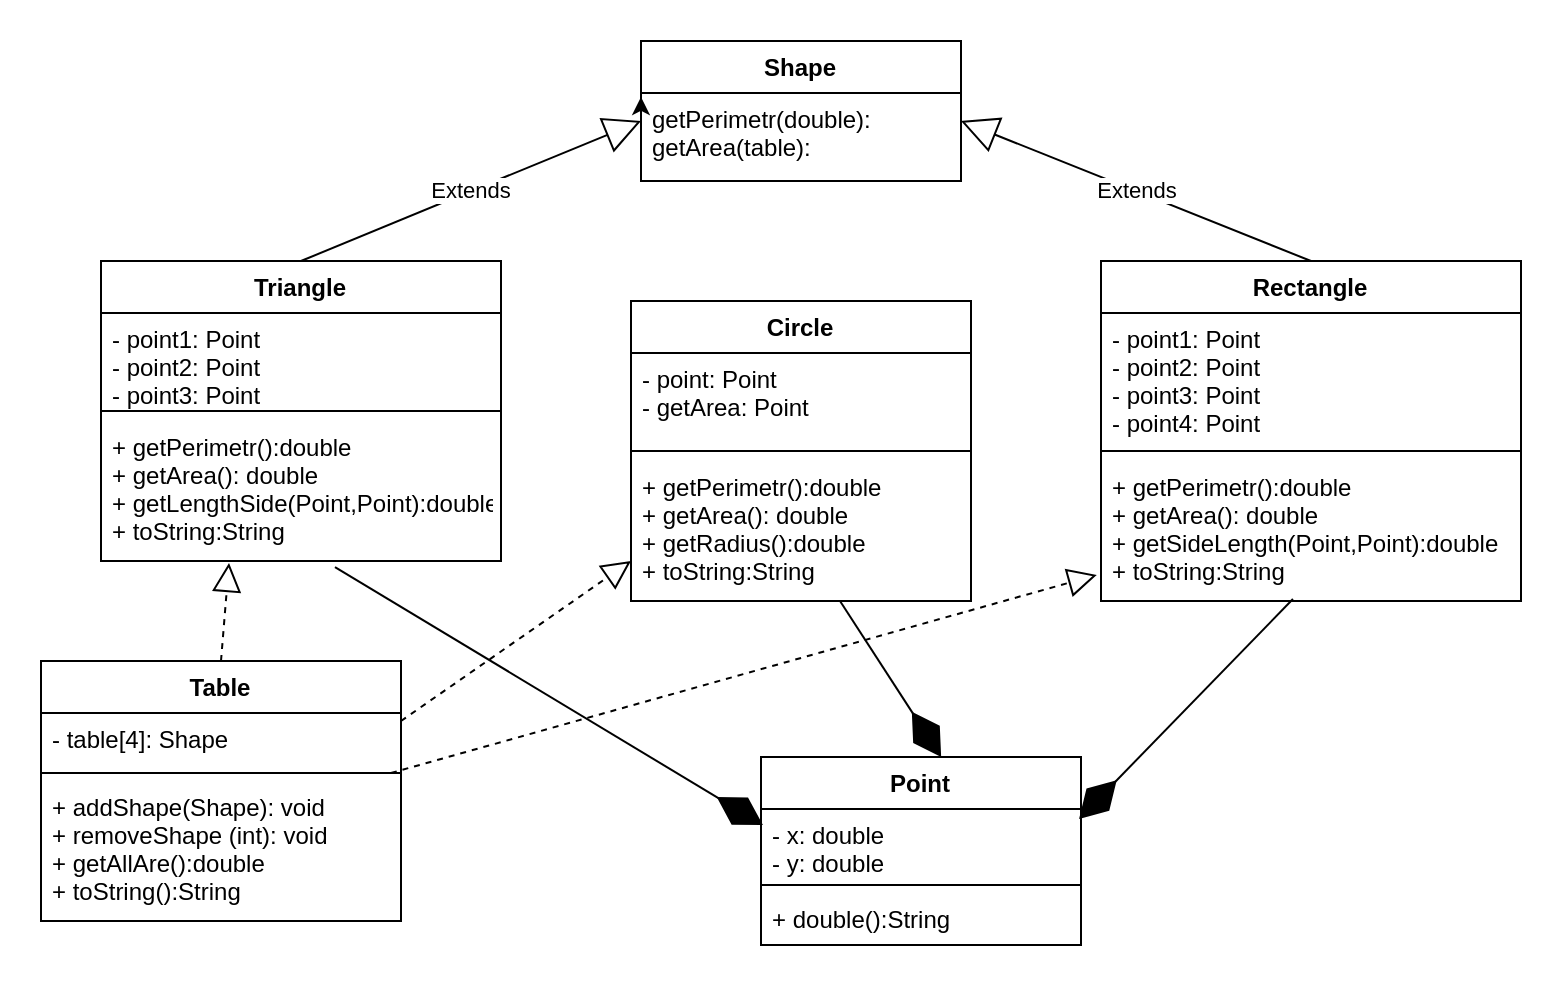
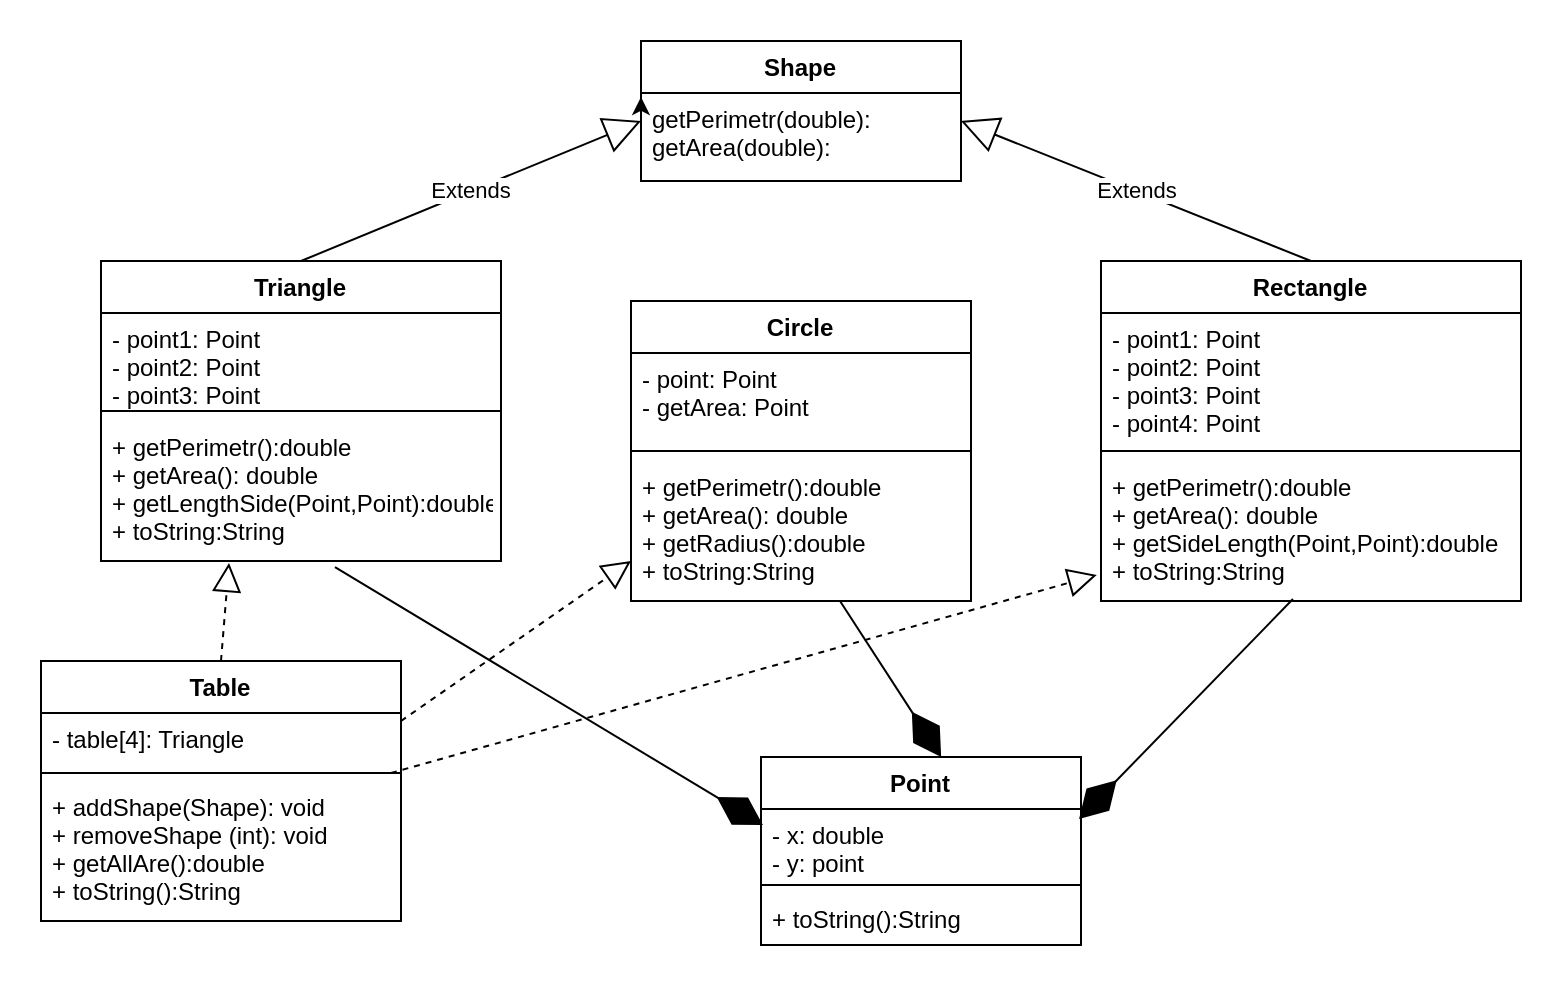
  <mxCell id="0" />
  <mxCell id="1" parent="0" />
  <mxCell id="2" value="Triangle" style="swimlane;fontStyle=1;align=center;verticalAlign=top;childLayout=stackLayout;horizontal=1;startSize=26;horizontalStack=0;resizeParent=1;resizeParentMax=0;resizeLast=0;collapsible=1;marginBottom=0;" vertex="1" parent="1"><mxGeometry x="50" y="130" width="200" height="150" as="geometry" /></mxCell>
  <mxCell id="3" value="- point1: Point&#10;- point2: Point&#10;- point3: Point" style="text;strokeColor=none;fillColor=none;align=left;verticalAlign=top;spacingLeft=4;spacingRight=4;overflow=hidden;rotatable=0;points=[[0,0.5],[1,0.5]];portConstraint=eastwest;" vertex="1" parent="2"><mxGeometry y="26" width="200" height="44" as="geometry" /></mxCell>
  <mxCell id="4" value="" style="line;strokeWidth=1;fillColor=none;align=left;verticalAlign=middle;spacingTop=-1;spacingLeft=3;spacingRight=3;rotatable=0;labelPosition=right;points=[];portConstraint=eastwest;" vertex="1" parent="2"><mxGeometry y="70" width="200" height="10" as="geometry" /></mxCell>
  <mxCell id="5" value="+ getPerimetr():double&#10;+ getArea(): double&#10;+ getLengthSide(Point,Point):double&#10;+ toString:String" style="text;strokeColor=none;fillColor=none;align=left;verticalAlign=top;spacingLeft=4;spacingRight=4;overflow=hidden;rotatable=0;points=[[0,0.5],[1,0.5]];portConstraint=eastwest;" vertex="1" parent="2"><mxGeometry y="80" width="200" height="70" as="geometry" /></mxCell>
  <mxCell id="6" value="Rectangle" style="swimlane;fontStyle=1;align=center;verticalAlign=top;childLayout=stackLayout;horizontal=1;startSize=26;horizontalStack=0;resizeParent=1;resizeParentMax=0;resizeLast=0;collapsible=1;marginBottom=0;" vertex="1" parent="1"><mxGeometry x="550" y="130" width="210" height="170" as="geometry"><mxRectangle x="250" y="120" width="90" height="26" as="alternateBounds" /></mxGeometry></mxCell>
  <mxCell id="7" value="- point1: Point&#10;- point2: Point&#10;- point3: Point&#10;- point4: Point&#10;" style="text;strokeColor=none;fillColor=none;align=left;verticalAlign=top;spacingLeft=4;spacingRight=4;overflow=hidden;rotatable=0;points=[[0,0.5],[1,0.5]];portConstraint=eastwest;" vertex="1" parent="6"><mxGeometry y="26" width="210" height="64" as="geometry" /></mxCell>
  <mxCell id="8" value="" style="line;strokeWidth=1;fillColor=none;align=left;verticalAlign=middle;spacingTop=-1;spacingLeft=3;spacingRight=3;rotatable=0;labelPosition=right;points=[];portConstraint=eastwest;" vertex="1" parent="6"><mxGeometry y="90" width="210" height="10" as="geometry" /></mxCell>
  <mxCell id="9" value="+ getPerimetr():double&#10;+ getArea(): double&#10;+ getSideLength(Point,Point):double&#10;+ toString:String" style="text;strokeColor=none;fillColor=none;align=left;verticalAlign=top;spacingLeft=4;spacingRight=4;overflow=hidden;rotatable=0;points=[[0,0.5],[1,0.5]];portConstraint=eastwest;" vertex="1" parent="6"><mxGeometry y="100" width="210" height="70" as="geometry" /></mxCell>
  <mxCell id="10" value="Shape" style="swimlane;fontStyle=1;align=center;verticalAlign=top;childLayout=stackLayout;horizontal=1;startSize=26;horizontalStack=0;resizeParent=1;resizeParentMax=0;resizeLast=0;collapsible=1;marginBottom=0;" vertex="1" parent="1"><mxGeometry x="320" y="20" width="160" height="70" as="geometry" /></mxCell>
  <mxCell id="11" value="Extends" style="endArrow=block;endSize=16;endFill=0;html=1;exitX=0.5;exitY=0;exitDx=0;exitDy=0;" edge="1" parent="10" source="2"><mxGeometry width="160" relative="1" as="geometry"><mxPoint x="-150" y="40" as="sourcePoint" /><mxPoint y="40" as="targetPoint" /></mxGeometry></mxCell>
  <mxCell id="12" value="Extends" style="endArrow=block;endSize=16;endFill=0;html=1;exitX=0.5;exitY=0;exitDx=0;exitDy=0;" edge="1" parent="10" source="6"><mxGeometry width="160" relative="1" as="geometry"><mxPoint x="430" y="100" as="sourcePoint" /><mxPoint x="160" y="40" as="targetPoint" /></mxGeometry></mxCell>
- <mxCell id="13" value="getPerimetr(double):&#10;getArea(table):" style="text;strokeColor=none;fillColor=none;align=left;verticalAlign=top;spacingLeft=4;spacingRight=4;overflow=hidden;rotatable=0;points=[[0,0.5],[1,0.5]];portConstraint=eastwest;" vertex="1" parent="10"><mxGeometry y="26" width="160" height="44" as="geometry" /></mxCell>
+ <mxCell id="13" value="getPerimetr(double):&#10;getArea(double):" style="text;strokeColor=none;fillColor=none;align=left;verticalAlign=top;spacingLeft=4;spacingRight=4;overflow=hidden;rotatable=0;points=[[0,0.5],[1,0.5]];portConstraint=eastwest;" vertex="1" parent="10"><mxGeometry y="26" width="160" height="44" as="geometry" /></mxCell>
  <mxCell id="14" style="edgeStyle=orthogonalEdgeStyle;rounded=0;orthogonalLoop=1;jettySize=auto;html=1;exitX=0;exitY=0.5;exitDx=0;exitDy=0;entryX=0;entryY=0.045;entryDx=0;entryDy=0;entryPerimeter=0;" edge="1" parent="10" source="13" target="13"><mxGeometry relative="1" as="geometry" /></mxCell>
  <mxCell id="15" value="Circle" style="swimlane;fontStyle=1;align=center;verticalAlign=top;childLayout=stackLayout;horizontal=1;startSize=26;horizontalStack=0;resizeParent=1;resizeParentMax=0;resizeLast=0;collapsible=1;marginBottom=0;" vertex="1" parent="1"><mxGeometry x="315" y="150" width="170" height="150" as="geometry" /></mxCell>
  <mxCell id="16" value="- point: Point&#10;- getArea: Point&#10;" style="text;strokeColor=none;fillColor=none;align=left;verticalAlign=top;spacingLeft=4;spacingRight=4;overflow=hidden;rotatable=0;points=[[0,0.5],[1,0.5]];portConstraint=eastwest;" vertex="1" parent="15"><mxGeometry y="26" width="170" height="44" as="geometry" /></mxCell>
  <mxCell id="17" value="" style="line;strokeWidth=1;fillColor=none;align=left;verticalAlign=middle;spacingTop=-1;spacingLeft=3;spacingRight=3;rotatable=0;labelPosition=right;points=[];portConstraint=eastwest;" vertex="1" parent="15"><mxGeometry y="70" width="170" height="10" as="geometry" /></mxCell>
  <mxCell id="18" value="+ getPerimetr():double&#10;+ getArea(): double&#10;+ getRadius():double&#10;+ toString:String" style="text;strokeColor=none;fillColor=none;align=left;verticalAlign=top;spacingLeft=4;spacingRight=4;overflow=hidden;rotatable=0;points=[[0,0.5],[1,0.5]];portConstraint=eastwest;" vertex="1" parent="15"><mxGeometry y="80" width="170" height="70" as="geometry" /></mxCell>
  <mxCell id="19" value="" style="endArrow=diamondThin;endFill=1;endSize=24;html=1;exitX=0.585;exitY=1.043;exitDx=0;exitDy=0;exitPerimeter=0;entryX=0.006;entryY=0.235;entryDx=0;entryDy=0;entryPerimeter=0;" edge="1" parent="1" source="5" target="23"><mxGeometry width="160" relative="1" as="geometry"><mxPoint x="210" y="320" as="sourcePoint" /><mxPoint x="310" y="370" as="targetPoint" /></mxGeometry></mxCell>
  <mxCell id="20" value="" style="endArrow=diamondThin;endFill=1;endSize=24;html=1;exitX=0.457;exitY=0.986;exitDx=0;exitDy=0;exitPerimeter=0;entryX=0.994;entryY=0.147;entryDx=0;entryDy=0;entryPerimeter=0;" edge="1" parent="1" source="9" target="23"><mxGeometry width="160" relative="1" as="geometry"><mxPoint x="550" y="370" as="sourcePoint" /><mxPoint x="710" y="370" as="targetPoint" /></mxGeometry></mxCell>
  <mxCell id="21" value="" style="endArrow=diamondThin;endFill=1;endSize=24;html=1;entryX=0.563;entryY=0;entryDx=0;entryDy=0;entryPerimeter=0;" edge="1" parent="1" target="22"><mxGeometry width="160" relative="1" as="geometry"><mxPoint x="419.5" y="300" as="sourcePoint" /><mxPoint x="550" y="358" as="targetPoint" /></mxGeometry></mxCell>
  <mxCell id="22" value="Point&#10;" style="swimlane;fontStyle=1;align=center;verticalAlign=top;childLayout=stackLayout;horizontal=1;startSize=26;horizontalStack=0;resizeParent=1;resizeParentMax=0;resizeLast=0;collapsible=1;marginBottom=0;" vertex="1" parent="1"><mxGeometry x="380" y="378" width="160" height="94" as="geometry" /></mxCell>
- <mxCell id="23" value="- x: double&#10;- y: double " style="text;strokeColor=none;fillColor=none;align=left;verticalAlign=top;spacingLeft=4;spacingRight=4;overflow=hidden;rotatable=0;points=[[0,0.5],[1,0.5]];portConstraint=eastwest;" vertex="1" parent="22"><mxGeometry y="26" width="160" height="34" as="geometry" /></mxCell>
+ <mxCell id="23" value="- x: double&#10;- y: point " style="text;strokeColor=none;fillColor=none;align=left;verticalAlign=top;spacingLeft=4;spacingRight=4;overflow=hidden;rotatable=0;points=[[0,0.5],[1,0.5]];portConstraint=eastwest;" vertex="1" parent="22"><mxGeometry y="26" width="160" height="34" as="geometry" /></mxCell>
  <mxCell id="24" value="" style="line;strokeWidth=1;fillColor=none;align=left;verticalAlign=middle;spacingTop=-1;spacingLeft=3;spacingRight=3;rotatable=0;labelPosition=right;points=[];portConstraint=eastwest;" vertex="1" parent="22"><mxGeometry y="60" width="160" height="8" as="geometry" /></mxCell>
- <mxCell id="25" value="+ double():String" style="text;strokeColor=none;fillColor=none;align=left;verticalAlign=top;spacingLeft=4;spacingRight=4;overflow=hidden;rotatable=0;points=[[0,0.5],[1,0.5]];portConstraint=eastwest;" vertex="1" parent="22"><mxGeometry y="68" width="160" height="26" as="geometry" /></mxCell>
+ <mxCell id="25" value="+ toString():String" style="text;strokeColor=none;fillColor=none;align=left;verticalAlign=top;spacingLeft=4;spacingRight=4;overflow=hidden;rotatable=0;points=[[0,0.5],[1,0.5]];portConstraint=eastwest;" vertex="1" parent="22"><mxGeometry y="68" width="160" height="26" as="geometry" /></mxCell>
  <mxCell id="26" value="" style="endArrow=block;dashed=1;endFill=0;endSize=12;html=1;entryX=0.32;entryY=1.014;entryDx=0;entryDy=0;entryPerimeter=0;exitX=0.5;exitY=0;exitDx=0;exitDy=0;" edge="1" parent="1" source="29" target="5"><mxGeometry width="160" relative="1" as="geometry"><mxPoint x="0" y="320" as="sourcePoint" /><mxPoint x="160" y="320" as="targetPoint" /></mxGeometry></mxCell>
  <mxCell id="27" value="" style="endArrow=block;dashed=1;endFill=0;endSize=12;html=1;entryX=-0.01;entryY=0.814;entryDx=0;entryDy=0;entryPerimeter=0;exitX=0.972;exitY=-0.057;exitDx=0;exitDy=0;exitPerimeter=0;" edge="1" parent="1" source="32" target="9"><mxGeometry width="160" relative="1" as="geometry"><mxPoint x="230" y="350" as="sourcePoint" /><mxPoint x="390" y="350" as="targetPoint" /></mxGeometry></mxCell>
  <mxCell id="28" value="" style="endArrow=block;dashed=1;endFill=0;endSize=12;html=1;" edge="1" parent="1"><mxGeometry width="160" relative="1" as="geometry"><mxPoint x="200" y="360" as="sourcePoint" /><mxPoint x="315" y="280" as="targetPoint" /></mxGeometry></mxCell>
  <mxCell id="29" value="Table" style="swimlane;fontStyle=1;align=center;verticalAlign=top;childLayout=stackLayout;horizontal=1;startSize=26;horizontalStack=0;resizeParent=1;resizeParentMax=0;resizeLast=0;collapsible=1;marginBottom=0;" vertex="1" parent="1"><mxGeometry x="20" y="330" width="180" height="130" as="geometry" /></mxCell>
- <mxCell id="30" value="- table[4]: Shape" style="text;strokeColor=none;fillColor=none;align=left;verticalAlign=top;spacingLeft=4;spacingRight=4;overflow=hidden;rotatable=0;points=[[0,0.5],[1,0.5]];portConstraint=eastwest;" vertex="1" parent="29"><mxGeometry y="26" width="180" height="26" as="geometry" /></mxCell>
+ <mxCell id="30" value="- table[4]: Triangle" style="text;strokeColor=none;fillColor=none;align=left;verticalAlign=top;spacingLeft=4;spacingRight=4;overflow=hidden;rotatable=0;points=[[0,0.5],[1,0.5]];portConstraint=eastwest;" vertex="1" parent="29"><mxGeometry y="26" width="180" height="26" as="geometry" /></mxCell>
  <mxCell id="31" value="" style="line;strokeWidth=1;fillColor=none;align=left;verticalAlign=middle;spacingTop=-1;spacingLeft=3;spacingRight=3;rotatable=0;labelPosition=right;points=[];portConstraint=eastwest;" vertex="1" parent="29"><mxGeometry y="52" width="180" height="8" as="geometry" /></mxCell>
  <mxCell id="32" value="+ addShape(Shape): void&#10;+ removeShape (int): void&#10;+ getAllAre():double&#10;+ toString():String" style="text;strokeColor=none;fillColor=none;align=left;verticalAlign=top;spacingLeft=4;spacingRight=4;overflow=hidden;rotatable=0;points=[[0,0.5],[1,0.5]];portConstraint=eastwest;" vertex="1" parent="29"><mxGeometry y="60" width="180" height="70" as="geometry" /></mxCell>
